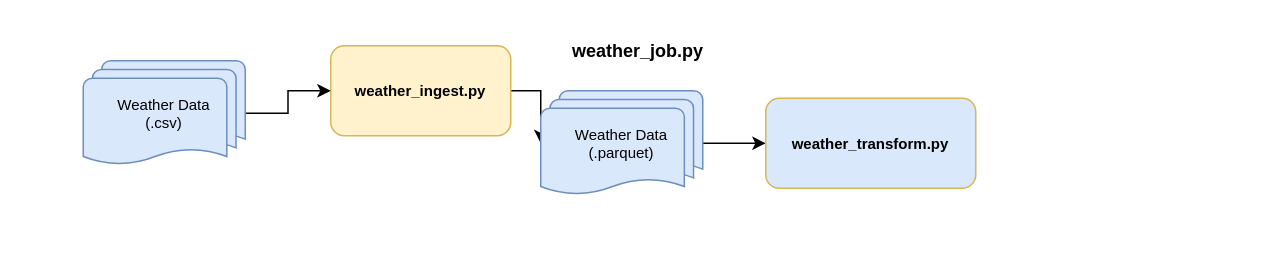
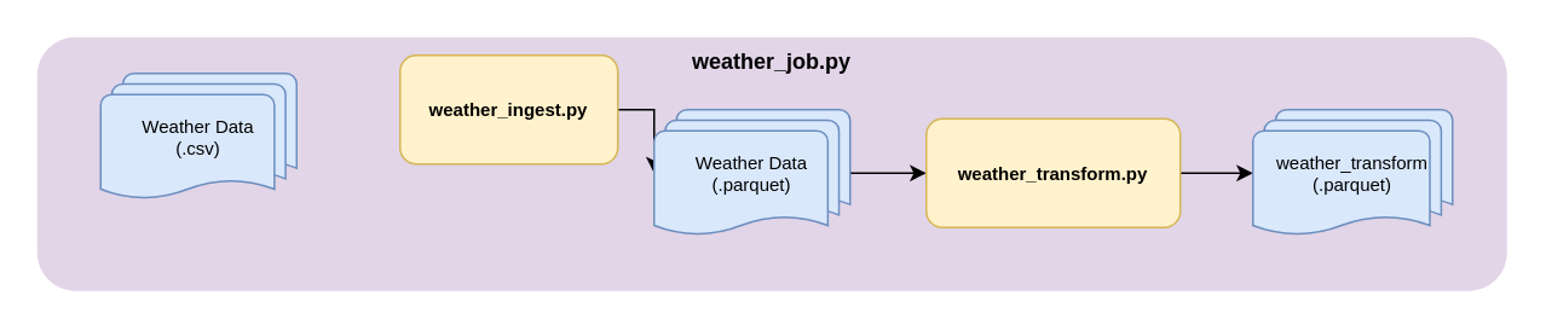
  <mxCell id="0" />
  <mxCell id="1" parent="0" />
- <mxCell id="2" value="weather_job.py" style="rounded=1;whiteSpace=wrap;html=1;strokeWidth=1;strokeColor=none;verticalAlign=top;align=center;fontStyle=1" vertex="1" parent="1"><mxGeometry x="20" y="20" width="810" height="140" as="geometry" /></mxCell>
+ <mxCell id="2" value="weather_job.py" style="rounded=1;whiteSpace=wrap;html=1;strokeWidth=1;strokeColor=none;verticalAlign=top;align=center;fontStyle=1;fillColor=#e1d5e7;" vertex="1" parent="1"><mxGeometry x="20" y="20" width="810" height="140" as="geometry" /></mxCell>
  <mxCell id="3" style="edgeStyle=orthogonalEdgeStyle;rounded=0;orthogonalLoop=1;jettySize=auto;html=1;entryX=0;entryY=0.5;entryDx=0;entryDy=0;entryPerimeter=0;" edge="1" parent="1" source="4" target="8"><mxGeometry relative="1" as="geometry" /></mxCell>
  <mxCell id="4" value="weather_ingest.py" style="rounded=1;whiteSpace=wrap;html=1;fillColor=#fff2cc;strokeColor=#d6b656;fontSize=10;fontStyle=1" vertex="1" parent="1"><mxGeometry x="220" y="30" width="120" height="60" as="geometry" /></mxCell>
- <mxCell id="5" style="edgeStyle=orthogonalEdgeStyle;rounded=0;orthogonalLoop=1;jettySize=auto;html=1;entryX=0;entryY=0.5;entryDx=0;entryDy=0;" edge="1" parent="1" source="6" target="4"><mxGeometry relative="1" as="geometry" /></mxCell>
  <mxCell id="6" value="Weather Data&lt;br style=&quot;font-size: 10px;&quot;&gt;(.csv)" style="strokeWidth=1;html=1;shape=mxgraph.flowchart.multi-document;whiteSpace=wrap;fillColor=#dae8fc;strokeColor=#6c8ebf;fontSize=10;" vertex="1" parent="1"><mxGeometry x="55" y="40" width="108" height="70" as="geometry" /></mxCell>
  <mxCell id="7" style="edgeStyle=orthogonalEdgeStyle;rounded=0;orthogonalLoop=1;jettySize=auto;html=1;entryX=0;entryY=0.5;entryDx=0;entryDy=0;" edge="1" parent="1" source="8" target="10"><mxGeometry relative="1" as="geometry" /></mxCell>
  <mxCell id="8" value="Weather Data&lt;br style=&quot;font-size: 10px;&quot;&gt;(.parquet)" style="strokeWidth=1;html=1;shape=mxgraph.flowchart.multi-document;whiteSpace=wrap;fillColor=#dae8fc;strokeColor=#6c8ebf;align=center;fontSize=10;" vertex="1" parent="1"><mxGeometry x="360" y="60" width="108" height="70" as="geometry" /></mxCell>
- <mxCell id="10" value="weather_transform.py" style="rounded=1;whiteSpace=wrap;html=1;fillColor=#dae8fc;strokeColor=#d6b656;fontSize=10;fontStyle=1;" vertex="1" parent="1"><mxGeometry x="510" y="65" width="140" height="60" as="geometry" /></mxCell>
+ <mxCell id="9" style="edgeStyle=orthogonalEdgeStyle;rounded=0;orthogonalLoop=1;jettySize=auto;html=1;entryX=0;entryY=0.5;entryDx=0;entryDy=0;entryPerimeter=0;" edge="1" parent="1" source="10" target="11"><mxGeometry relative="1" as="geometry" /></mxCell>
+ <mxCell id="10" value="weather_transform.py" style="rounded=1;whiteSpace=wrap;html=1;fillColor=#fff2cc;strokeColor=#d6b656;fontSize=10;fontStyle=1" vertex="1" parent="1"><mxGeometry x="510" y="65" width="140" height="60" as="geometry" /></mxCell>
+ <mxCell id="11" value="weather_transform&lt;br style=&quot;font-size: 10px;&quot;&gt;(.parquet)" style="strokeWidth=1;html=1;shape=mxgraph.flowchart.multi-document;whiteSpace=wrap;fillColor=#dae8fc;strokeColor=#6c8ebf;fontSize=10;align=center;" vertex="1" parent="1"><mxGeometry x="690" y="60" width="110" height="70" as="geometry" /></mxCell>
